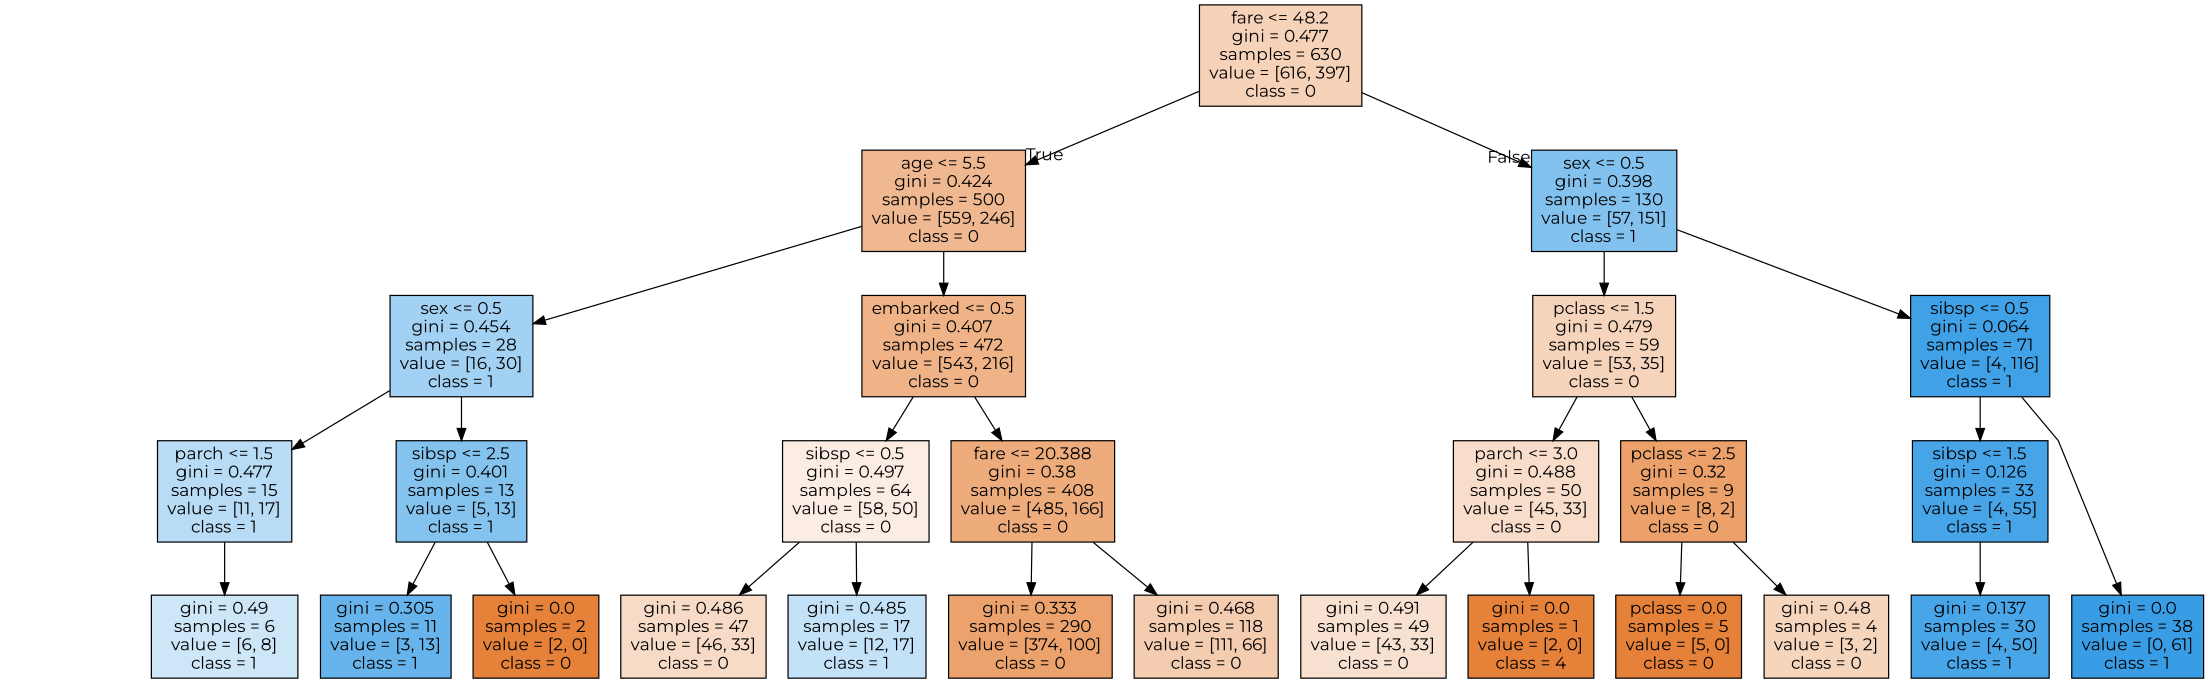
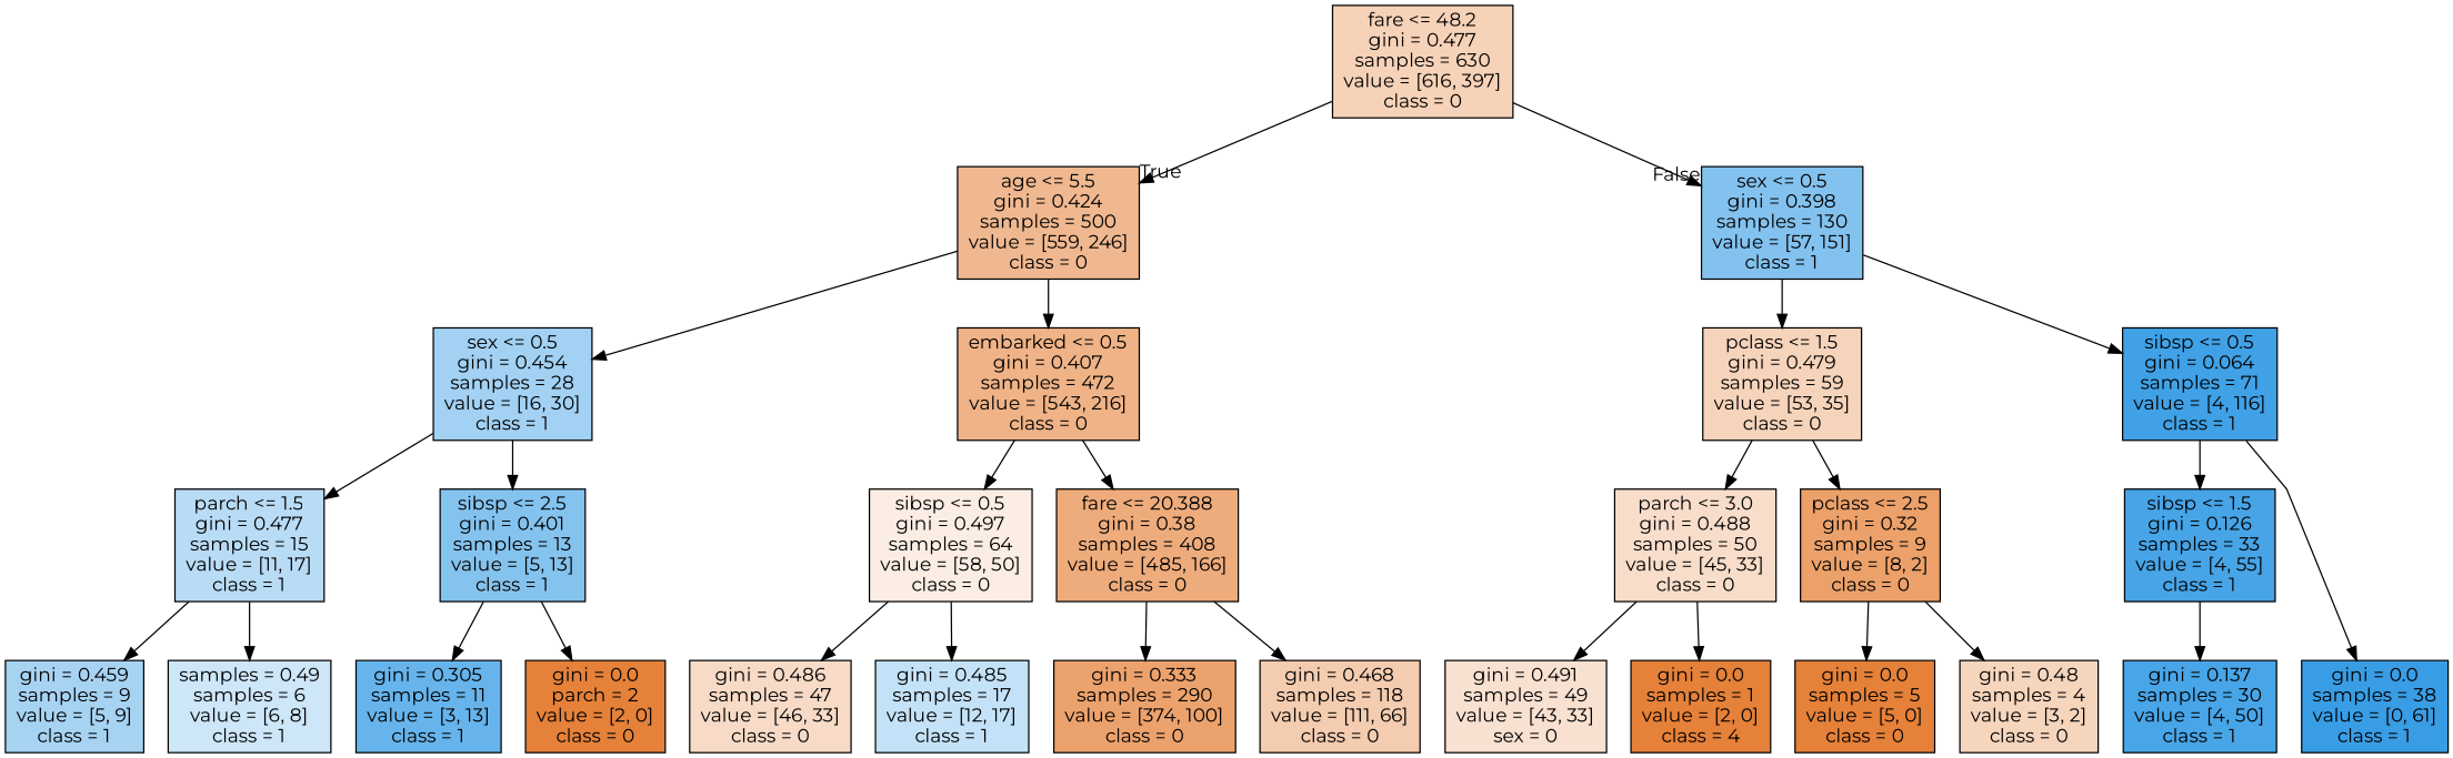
  digraph {
    fontname=Montserrat
    ranksep=equally
    splines=polyline
    node [color=black fillcolor="#e58139ff" fontname=Montserrat shape=box style=filled]
    edge [fontname=Montserrat]
    n1 [fillcolor="#e581395b" label="fare <= 48.2\ngini = 0.477\nsamples = 630\nvalue = [616, 397]\nclass = 0"]
    n2 [fillcolor="#e581398f" label="age <= 5.5\ngini = 0.424\nsamples = 500\nvalue = [559, 246]\nclass = 0"]
    n3 [fillcolor="#399de59f" label="sex <= 0.5\ngini = 0.398\nsamples = 130\nvalue = [57, 151]\nclass = 1"]
    n4 [fillcolor="#399de577" label="sex <= 0.5\ngini = 0.454\nsamples = 28\nvalue = [16, 30]\nclass = 1"]
    n5 [fillcolor="#e581399a" label="embarked <= 0.5\ngini = 0.407\nsamples = 472\nvalue = [543, 216]\nclass = 0"]
    n6 [fillcolor="#e5813957" label="pclass <= 1.5\ngini = 0.479\nsamples = 59\nvalue = [53, 35]\nclass = 0"]
    n7 [fillcolor="#399de5f6" label="sibsp <= 0.5\ngini = 0.064\nsamples = 71\nvalue = [4, 116]\nclass = 1"]
    n8 [fillcolor="#399de55a" label="parch <= 1.5\ngini = 0.477\nsamples = 15\nvalue = [11, 17]\nclass = 1"]
    n9 [fillcolor="#399de59d" label="sibsp <= 2.5\ngini = 0.401\nsamples = 13\nvalue = [5, 13]\nclass = 1"]
    n10 [fillcolor="#e5813923" label="sibsp <= 0.5\ngini = 0.497\nsamples = 64\nvalue = [58, 50]\nclass = 0"]
    n11 [fillcolor="#e58139a8" label="fare <= 20.388\ngini = 0.38\nsamples = 408\nvalue = [485, 166]\nclass = 0"]
    n12 [fillcolor="#e5813944" label="parch <= 3.0\ngini = 0.488\nsamples = 50\nvalue = [45, 33]\nclass = 0"]
    n13 [fillcolor="#e58139bf" label="pclass <= 2.5\ngini = 0.32\nsamples = 9\nvalue = [8, 2]\nclass = 0"]
    n14 [fillcolor="#399de5ec" label="sibsp <= 1.5\ngini = 0.126\nsamples = 33\nvalue = [4, 55]\nclass = 1"]
-   n16 [fillcolor="#399de540" label="gini = 0.49\nsamples = 6\nvalue = [6, 8]\nclass = 1"]
+   n15 [fillcolor="#399de571" label="gini = 0.459\nsamples = 9\nvalue = [5, 9]\nclass = 1"]
+   n16 [fillcolor="#399de540" label="samples = 0.49\nsamples = 6\nvalue = [6, 8]\nclass = 1"]
    n17 [fillcolor="#399de5c4" label="gini = 0.305\nsamples = 11\nvalue = [3, 13]\nclass = 1"]
-   n18 [label="gini = 0.0\nsamples = 2\nvalue = [2, 0]\nclass = 0"]
+   n18 [label="gini = 0.0\nparch = 2\nvalue = [2, 0]\nclass = 0"]
    n19 [fillcolor="#e5813948" label="gini = 0.486\nsamples = 47\nvalue = [46, 33]\nclass = 0"]
    n20 [fillcolor="#399de54b" label="gini = 0.485\nsamples = 17\nvalue = [12, 17]\nclass = 1"]
    n21 [fillcolor="#e58139bb" label="gini = 0.333\nsamples = 290\nvalue = [374, 100]\nclass = 0"]
    n22 [fillcolor="#e5813967" label="gini = 0.468\nsamples = 118\nvalue = [111, 66]\nclass = 0"]
-   n23 [fillcolor="#e581393b" label="gini = 0.491\nsamples = 49\nvalue = [43, 33]\nclass = 0"]
+   n23 [fillcolor="#e581393b" label="gini = 0.491\nsamples = 49\nvalue = [43, 33]\nsex = 0"]
    n24 [label="gini = 0.0\nsamples = 1\nvalue = [2, 0]\nclass = 4"]
-   n25 [label="pclass = 0.0\nsamples = 5\nvalue = [5, 0]\nclass = 0"]
+   n25 [label="gini = 0.0\nsamples = 5\nvalue = [5, 0]\nclass = 0"]
    n26 [fillcolor="#e5813955" label="gini = 0.48\nsamples = 4\nvalue = [3, 2]\nclass = 0"]
    n27 [fillcolor="#399de5ff" label="gini = 0.0\nsamples = 38\nvalue = [0, 61]\nclass = 1"]
    n28 [fillcolor="#399de5eb" label="gini = 0.137\nsamples = 30\nvalue = [4, 50]\nclass = 1"]
    subgraph sub_1 {
      rank=same
      n1
    }
    subgraph sub_2 {
      rank=same
      n2
      n3
    }
    subgraph sub_3 {
      rank=same
      n4
      n5
      n6
      n7
    }
    subgraph sub_4 {
      rank=same
      n8
      n9
      n10
      n11
      n12
      n13
      n14
    }
    subgraph sub_5 {
      rank=same
+     n15
      n16
      n17
      n18
      n19
      n20
      n21
      n22
      n23
      n24
      n25
      n26
      n27
      n28
    }
    n1 -> n2 [headlabel=True labelangle=45 labeldistance=2.5]
    n1 -> n3 [headlabel=False labelangle=-45 labeldistance=2.5]
    n2 -> n4
    n2 -> n5
    n3 -> n6
    n3 -> n7
    n4 -> n8
    n4 -> n9
    n5 -> n10
    n5 -> n11
    n6 -> n12
    n6 -> n13
    n7 -> n14
    n7 -> n27
+   n8 -> n15
    n8 -> n16
    n9 -> n17
    n9 -> n18
    n10 -> n19
    n10 -> n20
    n11 -> n21
    n11 -> n22
    n12 -> n23
    n12 -> n24
    n13 -> n25
    n13 -> n26
    n14 -> n28
  }
